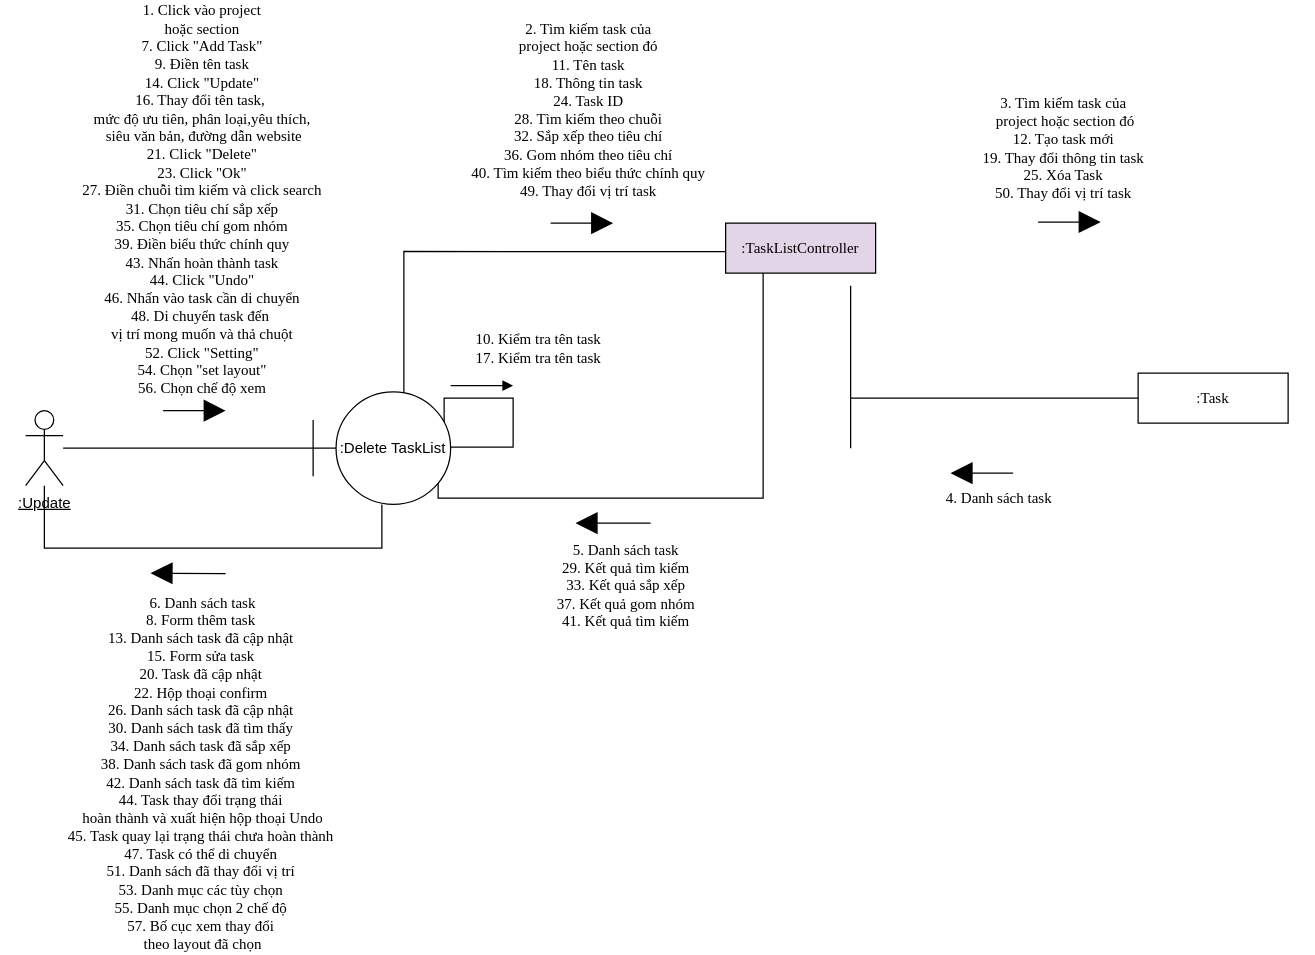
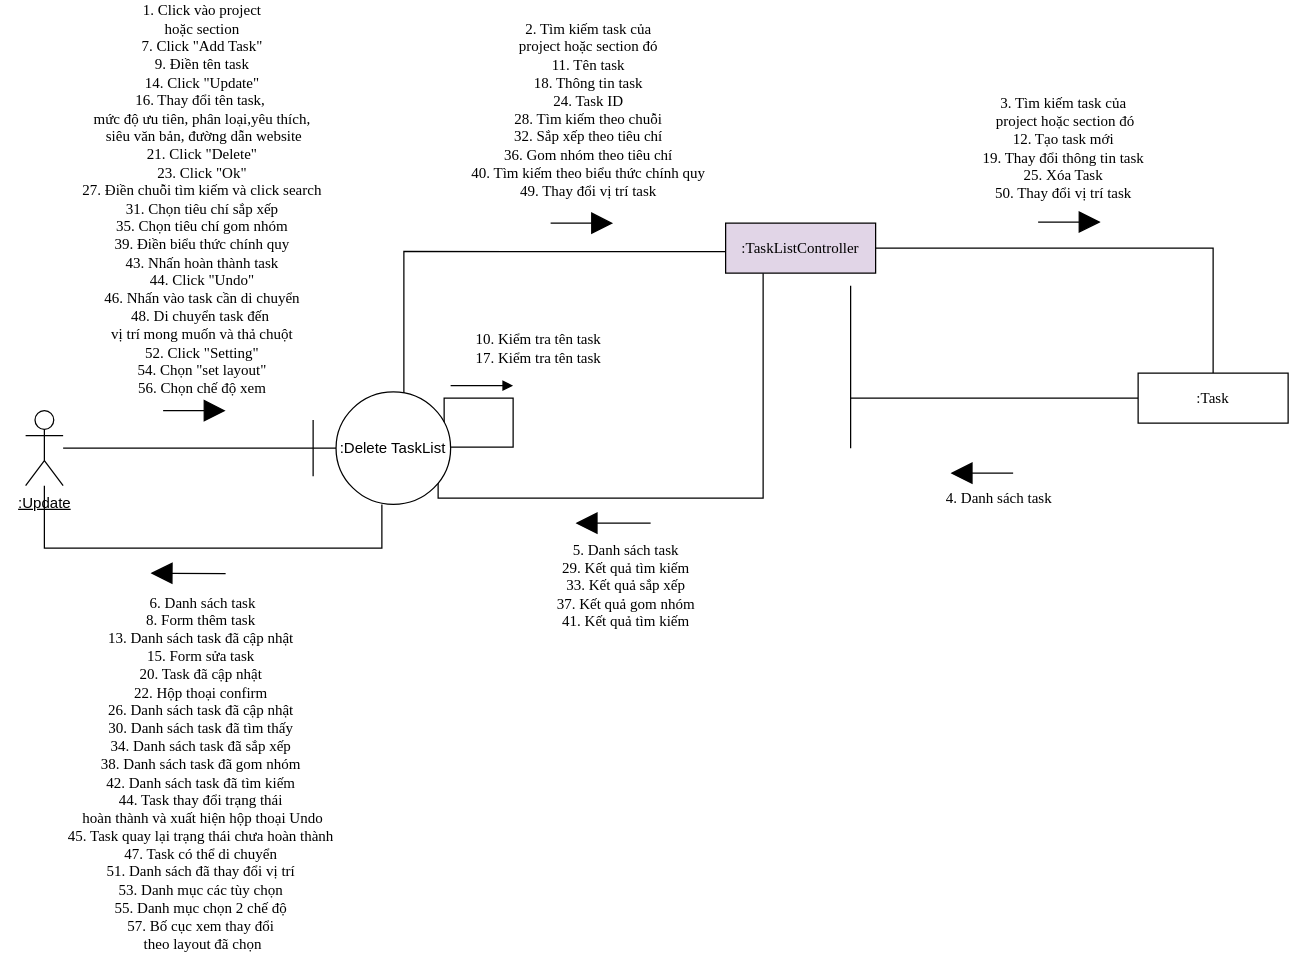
  <mxCell id="0" />
  <mxCell id="1" parent="0" />
  <mxCell id="2" style="endArrow=none;html=1;fontSize=12;" edge="1" parent="1" source="3" target="9"><mxGeometry relative="1" as="geometry" /></mxCell>
  <mxCell id="3" value="&lt;u style=&quot;font-size: 12px;&quot;&gt;:Update&lt;/u&gt;" style="shape=umlActor;verticalLabelPosition=bottom;verticalAlign=top;html=1;fontSize=12;" vertex="1" parent="1"><mxGeometry x="20" y="171" width="30" height="60" as="geometry" /></mxCell>
+ <mxCell id="4" style="edgeStyle=orthogonalEdgeStyle;rounded=0;orthogonalLoop=1;jettySize=auto;html=1;endArrow=none;endFill=0;fontSize=12;" edge="1" parent="1" source="6" target="11"><mxGeometry relative="1" as="geometry" /></mxCell>
  <mxCell id="5" style="edgeStyle=orthogonalEdgeStyle;rounded=0;orthogonalLoop=1;jettySize=auto;html=1;entryX=0.882;entryY=0.836;entryDx=0;entryDy=0;endArrow=none;endFill=0;fontSize=12;entryPerimeter=0;" edge="1" parent="1" source="6" target="9"><mxGeometry relative="1" as="geometry"><Array as="points"><mxPoint x="610" y="241" /><mxPoint x="350" y="241" /><mxPoint x="350" y="224" /><mxPoint x="347" y="224" /></Array></mxGeometry></mxCell>
  <mxCell id="6" value="&lt;span style=&quot;font-family: &amp;#34;verdana&amp;#34;&quot;&gt;:TaskListController&lt;/span&gt;" style="rounded=0;whiteSpace=wrap;html=1;fontSize=12;fillColor=#e1d5e7;" vertex="1" parent="1"><mxGeometry x="580" y="21" width="120" height="40" as="geometry" /></mxCell>
  <mxCell id="7" style="edgeStyle=orthogonalEdgeStyle;rounded=0;orthogonalLoop=1;jettySize=auto;html=1;entryX=0.001;entryY=0.568;entryDx=0;entryDy=0;entryPerimeter=0;endArrow=none;endFill=0;fontSize=12;exitX=0.66;exitY=0.022;exitDx=0;exitDy=0;exitPerimeter=0;" edge="1" parent="1" source="9" target="6"><mxGeometry relative="1" as="geometry"><Array as="points"><mxPoint x="323" y="44" /></Array></mxGeometry></mxCell>
  <mxCell id="8" style="edgeStyle=orthogonalEdgeStyle;rounded=0;orthogonalLoop=1;jettySize=auto;html=1;endArrow=none;endFill=0;fontSize=12;" edge="1" parent="1" source="9" target="3"><mxGeometry relative="1" as="geometry"><Array as="points"><mxPoint x="305" y="281" /><mxPoint x="35" y="281" /></Array></mxGeometry></mxCell>
  <mxCell id="9" value="&lt;span&gt;:Delete TaskList&lt;/span&gt;" style="shape=umlBoundary;whiteSpace=wrap;html=1;fontSize=12;" vertex="1" parent="1"><mxGeometry x="250" y="156" width="110" height="90" as="geometry" /></mxCell>
  <mxCell id="10" style="edgeStyle=orthogonalEdgeStyle;rounded=0;orthogonalLoop=1;jettySize=auto;html=1;endArrow=none;endFill=0;fontSize=12;" edge="1" parent="1" source="11"><mxGeometry relative="1" as="geometry"><mxPoint x="680" y="71" as="targetPoint" /><Array as="points"><mxPoint x="680" y="201" /><mxPoint x="680" y="61" /></Array></mxGeometry></mxCell>
  <mxCell id="11" value="&lt;span style=&quot;font-family: &amp;#34;verdana&amp;#34;&quot;&gt;:Task&lt;/span&gt;" style="rounded=0;whiteSpace=wrap;html=1;fontSize=12;" vertex="1" parent="1"><mxGeometry x="910" y="141" width="120" height="40" as="geometry" /></mxCell>
  <mxCell id="12" value="" style="endArrow=block;html=1;fontSize=12;endFill=1;endSize=15;" edge="1" parent="1"><mxGeometry width="50" height="50" relative="1" as="geometry"><mxPoint x="130" y="171" as="sourcePoint" /><mxPoint x="180" y="171" as="targetPoint" /></mxGeometry></mxCell>
  <mxCell id="13" value="&lt;font style=&quot;font-size: 12px&quot;&gt;&lt;font style=&quot;font-size: 12px&quot;&gt;&lt;font style=&quot;font-size: 12px&quot;&gt;&lt;span style=&quot;font-family: &amp;#34;verdana&amp;#34;&quot;&gt;1. Click vào project &lt;br&gt;hoặc section&lt;br&gt;&lt;/span&gt;&lt;span style=&quot;font-family: &amp;#34;verdana&amp;#34;&quot;&gt;7. Click &quot;Add Task&quot;&lt;br&gt;&lt;/span&gt;&lt;span style=&quot;font-family: &amp;#34;verdana&amp;#34;&quot;&gt;9. Điền tên task&lt;br&gt;14. Click &quot;Update&quot;&lt;br&gt;&lt;/span&gt;&lt;font style=&quot;font-size: 12px&quot;&gt;&lt;span style=&quot;font-family: &amp;#34;verdana&amp;#34;&quot;&gt;16. Thay đổi tên task,&amp;nbsp;&lt;/span&gt;&lt;br style=&quot;font-family: &amp;#34;verdana&amp;#34;&quot;&gt;&lt;span style=&quot;font-family: &amp;#34;verdana&amp;#34;&quot;&gt;mức độ ưu tiên, phân loại&lt;/span&gt;&lt;span style=&quot;font-family: &amp;#34;verdana&amp;#34;&quot;&gt;,yêu thích,&lt;br&gt;&amp;nbsp;siêu văn bản,&amp;nbsp;&lt;/span&gt;&lt;span style=&quot;font-family: &amp;#34;verdana&amp;#34;&quot;&gt;đường dẫn website&lt;br&gt;&lt;/span&gt;&lt;/font&gt;&lt;span style=&quot;font-family: &amp;#34;verdana&amp;#34;&quot;&gt;21. Click &quot;Delete&quot;&lt;br&gt;23. Click &quot;Ok&quot;&lt;br&gt;&lt;/span&gt;&lt;font style=&quot;font-size: 12px&quot;&gt;&lt;span style=&quot;font-family: &amp;#34;verdana&amp;#34;&quot;&gt;27. Điền chuỗi tìm kiếm&amp;nbsp;&lt;/span&gt;&lt;span style=&quot;font-family: &amp;#34;verdana&amp;#34;&quot;&gt;và click search&lt;br&gt;&lt;/span&gt;&lt;/font&gt;&lt;span style=&quot;font-family: &amp;#34;verdana&amp;#34;&quot;&gt;31. Chọn tiêu chí sắp xếp&lt;/span&gt;&lt;br style=&quot;font-family: &amp;#34;verdana&amp;#34;&quot;&gt;&lt;span style=&quot;font-family: &amp;#34;verdana&amp;#34;&quot;&gt;35. Chọn tiêu chí gom nhóm&lt;/span&gt;&lt;br style=&quot;font-family: &amp;#34;verdana&amp;#34;&quot;&gt;&lt;span style=&quot;font-family: &amp;#34;verdana&amp;#34;&quot;&gt;39. Điền biểu thức chính quy&lt;br&gt;&lt;/span&gt;&lt;span style=&quot;font-family: &amp;#34;verdana&amp;#34;&quot;&gt;43. Nhấn hoàn thành task&lt;br&gt;&lt;/span&gt;&lt;/font&gt;&lt;span style=&quot;font-family: &amp;#34;verdana&amp;#34;&quot;&gt;44. Click &quot;Undo&quot;&lt;br&gt;&lt;/span&gt;&lt;span style=&quot;font-family: &amp;#34;verdana&amp;#34;&quot;&gt;46. Nhấn vào task cần di chuyển&lt;br&gt;&lt;/span&gt;&lt;span style=&quot;font-family: &amp;#34;verdana&amp;#34;&quot;&gt;48. Di chuyển task đến&amp;nbsp;&lt;/span&gt;&lt;br style=&quot;font-family: &amp;#34;verdana&amp;#34;&quot;&gt;&lt;span style=&quot;font-family: &amp;#34;verdana&amp;#34;&quot;&gt;vị trí mong muốn và thả chuột&lt;br&gt;&lt;/span&gt;&lt;/font&gt;&lt;span style=&quot;font-family: &amp;#34;verdana&amp;#34;&quot;&gt;52. Click &quot;Setting&quot;&lt;br&gt;&lt;/span&gt;&lt;span style=&quot;font-family: &amp;#34;verdana&amp;#34;&quot;&gt;54. Chọn &quot;set layout&quot;&lt;br&gt;&lt;/span&gt;&lt;span style=&quot;font-family: &amp;#34;verdana&amp;#34;&quot;&gt;56. Chọn chế độ xem&lt;/span&gt;&lt;/font&gt;&lt;span style=&quot;font-family: &amp;#34;verdana&amp;#34; ; font-size: 12px&quot;&gt;&lt;br&gt;&lt;/span&gt;" style="edgeLabel;html=1;align=center;verticalAlign=middle;resizable=0;points=[];fontSize=12;" vertex="1" connectable="0" parent="12"><mxGeometry x="-0.42" y="-1" relative="1" as="geometry"><mxPoint x="15.83" y="-171" as="offset" /></mxGeometry></mxCell>
  <mxCell id="14" value="&lt;font style=&quot;font-size: 12px&quot;&gt;&lt;span style=&quot;font-family: &amp;#34;verdana&amp;#34;&quot;&gt;3. Tìm kiếm task của&lt;/span&gt;&lt;br style=&quot;font-family: &amp;#34;verdana&amp;#34;&quot;&gt;&lt;span style=&quot;font-family: &amp;#34;verdana&amp;#34;&quot;&gt;&amp;nbsp;project hoặc section đó&lt;br&gt;12. Tạo task mới&lt;br&gt;19. Thay đổi thông tin task&lt;br&gt;25. Xóa Task&lt;br&gt;&lt;/span&gt;&lt;span style=&quot;font-family: &amp;#34;verdana&amp;#34;&quot;&gt;50. Thay đổi vị trí task&lt;/span&gt;&lt;/font&gt;&lt;span style=&quot;font-family: &amp;#34;verdana&amp;#34;&quot;&gt;&lt;br&gt;&lt;/span&gt;" style="endArrow=block;html=1;fontSize=12;endFill=1;endSize=15;" edge="1" parent="1"><mxGeometry x="-0.2" y="59" width="50" height="50" relative="1" as="geometry"><mxPoint x="830" y="20.17" as="sourcePoint" /><mxPoint x="880" y="20.17" as="targetPoint" /><mxPoint as="offset" /></mxGeometry></mxCell>
  <mxCell id="15" value="&lt;div&gt;&lt;span style=&quot;font-family: &amp;#34;verdana&amp;#34;&quot;&gt;&lt;font style=&quot;font-size: 12px&quot;&gt;2. Tìm kiếm task của&lt;/font&gt;&lt;/span&gt;&lt;/div&gt;&lt;span style=&quot;font-family: &amp;#34;verdana&amp;#34;&quot;&gt;&lt;div&gt;&lt;font style=&quot;font-size: 12px&quot;&gt;&amp;nbsp;project hoặc section đó&amp;nbsp;&lt;/font&gt;&lt;/div&gt;&lt;/span&gt;&lt;span style=&quot;font-family: &amp;#34;verdana&amp;#34;&quot;&gt;&lt;div&gt;&lt;font style=&quot;font-size: 12px&quot;&gt;11. Tên task&lt;/font&gt;&lt;/div&gt;&lt;div&gt;&lt;font style=&quot;font-size: 12px&quot;&gt;18. Thông tin task&lt;/font&gt;&lt;/div&gt;&lt;div&gt;&lt;font style=&quot;font-size: 12px&quot;&gt;24. Task ID&lt;/font&gt;&lt;/div&gt;&lt;div&gt;&lt;font style=&quot;font-size: 12px&quot;&gt;&lt;span style=&quot;font-family: &amp;#34;verdana&amp;#34;&quot;&gt;&lt;font style=&quot;font-size: 12px&quot;&gt;28. Tìm kiếm theo chuỗi&lt;/font&gt;&lt;/span&gt;&lt;br&gt;&lt;/font&gt;&lt;/div&gt;&lt;div&gt;&lt;font style=&quot;font-size: 12px&quot;&gt;&lt;span style=&quot;font-family: &amp;#34;verdana&amp;#34;&quot;&gt;32. Sắp xếp theo tiêu chí&lt;/span&gt;&lt;br style=&quot;font-family: &amp;#34;verdana&amp;#34;&quot;&gt;&lt;span style=&quot;font-family: &amp;#34;verdana&amp;#34;&quot;&gt;36. Gom nhóm theo tiêu chí&lt;/span&gt;&lt;br style=&quot;font-family: &amp;#34;verdana&amp;#34;&quot;&gt;&lt;span style=&quot;font-family: &amp;#34;verdana&amp;#34;&quot;&gt;40. Tìm kiếm theo biểu thức chính quy&lt;/span&gt;&lt;span style=&quot;font-family: &amp;#34;verdana&amp;#34;&quot;&gt;&lt;font style=&quot;font-size: 12px&quot;&gt;&lt;br&gt;&lt;/font&gt;&lt;/span&gt;&lt;/font&gt;&lt;/div&gt;&lt;div&gt;&lt;span style=&quot;font-family: &amp;#34;verdana&amp;#34;&quot;&gt;&lt;font style=&quot;font-size: 12px&quot;&gt;49. Thay đổi vị trí task&lt;/font&gt;&lt;/span&gt;&lt;span style=&quot;font-size: 13px ; font-family: &amp;#34;verdana&amp;#34;&quot;&gt;&lt;br&gt;&lt;/span&gt;&lt;/div&gt;&lt;/span&gt;" style="endArrow=block;html=1;fontSize=12;align=center;endFill=1;endSize=15;" edge="1" parent="1"><mxGeometry x="0.2" y="90" width="50" height="50" relative="1" as="geometry"><mxPoint x="440" y="21" as="sourcePoint" /><mxPoint x="490" y="21" as="targetPoint" /><Array as="points"><mxPoint x="480" y="21" /></Array><mxPoint as="offset" /></mxGeometry></mxCell>
  <mxCell id="16" value="&lt;span style=&quot;font-family: &amp;#34;verdana&amp;#34;&quot;&gt;&amp;nbsp;4. Danh sách task&lt;/span&gt;" style="endArrow=block;html=1;fontSize=12;endFill=1;endSize=15;" edge="1" parent="1"><mxGeometry x="-0.5" y="20" width="50" height="50" relative="1" as="geometry"><mxPoint x="810" y="221" as="sourcePoint" /><mxPoint x="760" y="221" as="targetPoint" /><mxPoint as="offset" /></mxGeometry></mxCell>
  <mxCell id="17" value="&lt;font style=&quot;font-size: 12px&quot;&gt;&lt;span style=&quot;font-family: &amp;#34;verdana&amp;#34;&quot;&gt;&lt;font style=&quot;font-size: 12px&quot;&gt;5. Danh sách task&lt;br&gt;&lt;/font&gt;&lt;/span&gt;&lt;span style=&quot;font-family: &amp;#34;verdana&amp;#34;&quot;&gt;29. Kết quả tìm kiếm&lt;br&gt;&lt;/span&gt;&lt;/font&gt;&lt;span style=&quot;font-family: &amp;#34;verdana&amp;#34;&quot;&gt;33. Kết quả sắp xếp&lt;/span&gt;&lt;br style=&quot;font-family: &amp;#34;verdana&amp;#34;&quot;&gt;&lt;span style=&quot;font-family: &amp;#34;verdana&amp;#34;&quot;&gt;37. Kết quả gom nhóm&lt;/span&gt;&lt;br style=&quot;font-family: &amp;#34;verdana&amp;#34;&quot;&gt;&lt;span style=&quot;font-family: &amp;#34;verdana&amp;#34;&quot;&gt;41. Kết quả tìm kiếm&lt;/span&gt;&lt;span style=&quot;font-family: &amp;#34;verdana&amp;#34;&quot;&gt;&lt;font style=&quot;font-size: 12px&quot;&gt;&lt;br&gt;&lt;/font&gt;&lt;/span&gt;" style="endArrow=block;html=1;fontSize=12;endFill=1;jumpSize=7;sourcePerimeterSpacing=2;endSize=15;" edge="1" parent="1"><mxGeometry x="-0.333" y="50" width="50" height="50" relative="1" as="geometry"><mxPoint x="520" y="261" as="sourcePoint" /><mxPoint x="460" y="261" as="targetPoint" /><Array as="points" /><mxPoint as="offset" /></mxGeometry></mxCell>
  <mxCell id="18" value="" style="endArrow=block;html=1;fontSize=12;endFill=1;endSize=15;" edge="1" parent="1"><mxGeometry width="50" height="50" relative="1" as="geometry"><mxPoint x="180" y="301.42" as="sourcePoint" /><mxPoint x="120" y="301" as="targetPoint" /><Array as="points" /></mxGeometry></mxCell>
  <mxCell id="19" value="&lt;font style=&quot;font-size: 12px&quot;&gt;&lt;font style=&quot;font-size: 12px&quot;&gt;&lt;font style=&quot;font-size: 12px&quot;&gt;&lt;span style=&quot;font-family: &amp;#34;verdana&amp;#34;&quot;&gt;&amp;nbsp;6. Danh sách task&lt;br&gt;8. Form thêm task&lt;br&gt;13. Danh sách task đã cập nhật&lt;br&gt;15. Form sửa task&lt;br&gt;20. Task đã cập nhật&lt;br&gt;22. Hộp thoại confirm&lt;br&gt;26. Danh sách task đã cập nhật&lt;br&gt;30.&amp;nbsp;&lt;/span&gt;&lt;span style=&quot;font-family: &amp;#34;verdana&amp;#34;&quot;&gt;&lt;font style=&quot;font-size: 12px&quot;&gt;Danh sách task đã tìm thấy&lt;br&gt;&lt;/font&gt;&lt;/span&gt;&lt;span style=&quot;font-family: &amp;#34;verdana&amp;#34;&quot;&gt;34. Danh sách task đã sắp xếp&lt;/span&gt;&lt;br style=&quot;font-family: &amp;#34;verdana&amp;#34;&quot;&gt;&lt;span style=&quot;font-family: &amp;#34;verdana&amp;#34;&quot;&gt;38. Danh sách task&amp;nbsp;&lt;/span&gt;&lt;span style=&quot;font-family: &amp;#34;verdana&amp;#34;&quot;&gt;đã gom nhóm&lt;/span&gt;&lt;br style=&quot;font-family: &amp;#34;verdana&amp;#34;&quot;&gt;&lt;span style=&quot;font-family: &amp;#34;verdana&amp;#34;&quot;&gt;42. Danh sách task&amp;nbsp;&lt;/span&gt;&lt;span style=&quot;font-family: &amp;#34;verdana&amp;#34;&quot;&gt;đã tìm kiếm&lt;br&gt;&lt;/span&gt;&lt;span style=&quot;font-family: &amp;#34;verdana&amp;#34;&quot;&gt;44. Task thay đổi trạng thái&lt;/span&gt;&lt;br style=&quot;font-family: &amp;#34;verdana&amp;#34;&quot;&gt;&lt;span style=&quot;font-family: &amp;#34;verdana&amp;#34;&quot;&gt;&amp;nbsp;hoàn thành và x&lt;/span&gt;&lt;span style=&quot;font-family: &amp;#34;verdana&amp;#34;&quot;&gt;uất hiện hộp thoại Undo&lt;br&gt;&lt;/span&gt;&lt;/font&gt;&lt;span style=&quot;font-family: &amp;#34;verdana&amp;#34;&quot;&gt;45. Task quay lại trạng thái&amp;nbsp;&lt;/span&gt;&lt;span style=&quot;font-family: &amp;#34;verdana&amp;#34;&quot;&gt;chưa hoàn thành&lt;br&gt;&lt;/span&gt;&lt;span style=&quot;font-family: &amp;#34;verdana&amp;#34;&quot;&gt;47. Task có thể di chuyển&lt;br&gt;&lt;/span&gt;&lt;/font&gt;&lt;span style=&quot;font-family: &amp;#34;verdana&amp;#34;&quot;&gt;51. Danh sách đã thay đổi vị trí&lt;br&gt;&lt;/span&gt;&lt;span style=&quot;font-family: &amp;#34;verdana&amp;#34;&quot;&gt;53. Danh mục các tùy chọn&lt;br&gt;&lt;/span&gt;&lt;span style=&quot;font-family: &amp;#34;verdana&amp;#34;&quot;&gt;55. Danh mục chọn 2 chế độ&lt;br&gt;&lt;/span&gt;&lt;span style=&quot;font-family: &amp;#34;verdana&amp;#34;&quot;&gt;57. Bố cục xem thay đổi&lt;/span&gt;&lt;br style=&quot;font-family: &amp;#34;verdana&amp;#34;&quot;&gt;&lt;span style=&quot;font-family: &amp;#34;verdana&amp;#34;&quot;&gt;&amp;nbsp;theo layout đã chọn&lt;/span&gt;&lt;/font&gt;&lt;span style=&quot;font-family: &amp;#34;verdana&amp;#34;&quot;&gt;&lt;br&gt;&lt;/span&gt;" style="edgeLabel;html=1;align=center;verticalAlign=middle;resizable=0;points=[];fontSize=12;" vertex="1" connectable="0" parent="18"><mxGeometry x="-0.409" relative="1" as="geometry"><mxPoint x="-2.5" y="159.7" as="offset" /></mxGeometry></mxCell>
  <mxCell id="20" style="edgeStyle=orthogonalEdgeStyle;rounded=0;orthogonalLoop=1;jettySize=auto;html=1;endArrow=none;endFill=0;fontSize=12;exitX=0.953;exitY=0.269;exitDx=0;exitDy=0;exitPerimeter=0;entryX=1.003;entryY=0.491;entryDx=0;entryDy=0;entryPerimeter=0;" edge="1" parent="1" source="9" target="9"><mxGeometry relative="1" as="geometry"><Array as="points"><mxPoint x="355" y="161" /><mxPoint x="410" y="161" /><mxPoint x="410" y="200" /></Array></mxGeometry></mxCell>
  <mxCell id="21" value="&lt;font face=&quot;verdana&quot;&gt;10. Kiểm tra tên task&lt;br&gt;17. Kiểm tra tên task&lt;br&gt;&lt;/font&gt;" style="endArrow=block;html=1;fontSize=12;align=center;endFill=1;" edge="1" parent="1"><mxGeometry x="1" y="36" width="50" height="50" relative="1" as="geometry"><mxPoint x="360" y="151" as="sourcePoint" /><mxPoint x="410" y="151" as="targetPoint" /><Array as="points" /><mxPoint x="20" y="6" as="offset" /></mxGeometry></mxCell>
